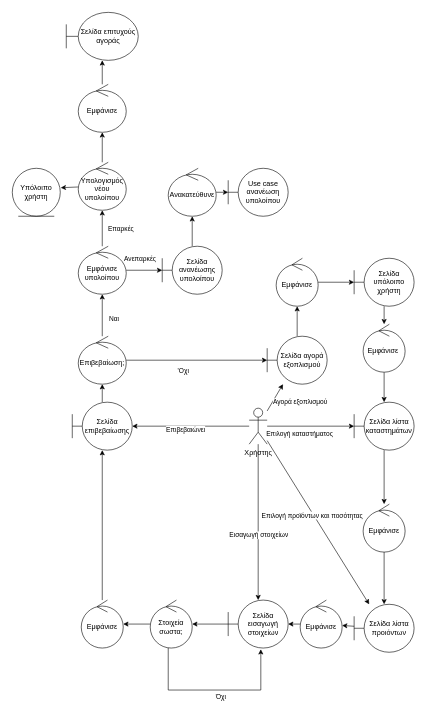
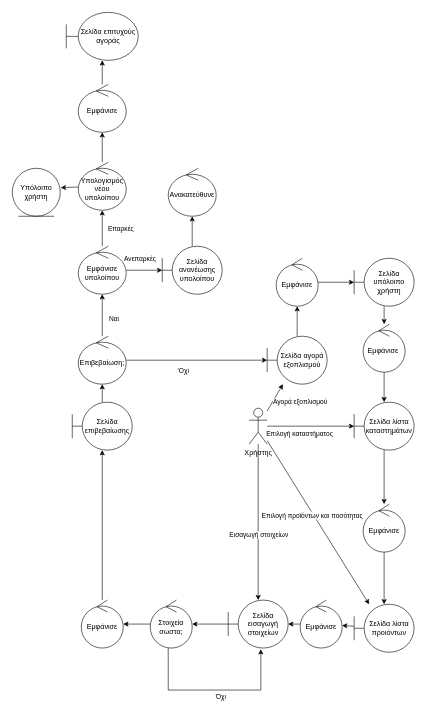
  <mxCell id="0" />
  <mxCell id="1" parent="0" />
  <mxCell id="2" value="" style="rounded=0;orthogonalLoop=1;jettySize=auto;html=1;" parent="1" source="12" target="14" edge="1"><mxGeometry relative="1" as="geometry" /></mxCell>
  <mxCell id="3" value="Αγορά εξοπλισμού" style="edgeLabel;html=1;align=center;verticalAlign=middle;resizable=0;points=[];" parent="2" vertex="1" connectable="0"><mxGeometry x="0.172" y="-4" relative="1" as="geometry"><mxPoint x="36" y="9" as="offset" /></mxGeometry></mxCell>
  <mxCell id="4" value="" style="edgeStyle=none;rounded=0;orthogonalLoop=1;jettySize=auto;html=1;" parent="1" source="12" target="22" edge="1"><mxGeometry relative="1" as="geometry" /></mxCell>
  <mxCell id="5" value="Επιλογή καταστήματος" style="edgeLabel;html=1;align=center;verticalAlign=middle;resizable=0;points=[];" parent="4" vertex="1" connectable="0"><mxGeometry x="-0.275" y="-2" relative="1" as="geometry"><mxPoint y="10" as="offset" /></mxGeometry></mxCell>
  <mxCell id="6" value="" style="edgeStyle=none;rounded=0;orthogonalLoop=1;jettySize=auto;html=1;" parent="1" source="12" target="26" edge="1"><mxGeometry relative="1" as="geometry" /></mxCell>
  <mxCell id="7" value="Επιλογή προϊόντων και ποσότητας" style="edgeLabel;html=1;align=center;verticalAlign=middle;resizable=0;points=[];" parent="6" vertex="1" connectable="0"><mxGeometry x="-0.101" y="-3" relative="1" as="geometry"><mxPoint as="offset" /></mxGeometry></mxCell>
  <mxCell id="8" value="" style="edgeStyle=none;rounded=0;orthogonalLoop=1;jettySize=auto;html=1;" parent="1" source="12" target="30" edge="1"><mxGeometry relative="1" as="geometry" /></mxCell>
  <mxCell id="9" value="Εισαγωγή στοιχείων" style="edgeLabel;html=1;align=center;verticalAlign=middle;resizable=0;points=[];" parent="8" vertex="1" connectable="0"><mxGeometry x="-0.124" y="-2" relative="1" as="geometry"><mxPoint x="2" y="37" as="offset" /></mxGeometry></mxCell>
- <mxCell id="10" value="" style="edgeStyle=none;rounded=0;orthogonalLoop=1;jettySize=auto;html=1;" parent="1" source="12" target="38" edge="1"><mxGeometry relative="1" as="geometry" /></mxCell>
- <mxCell id="11" value="Επιβεβαιώνει" style="edgeLabel;html=1;align=center;verticalAlign=middle;resizable=0;points=[];" parent="10" vertex="1" connectable="0"><mxGeometry x="0.397" y="-3" relative="1" as="geometry"><mxPoint x="29" y="8" as="offset" /></mxGeometry></mxCell>
  <mxCell id="12" value="Χρήστης" style="shape=umlActor;verticalLabelPosition=bottom;verticalAlign=top;html=1;outlineConnect=0;" parent="1" vertex="1"><mxGeometry x="415" y="680" width="30" height="60" as="geometry" /></mxCell>
  <mxCell id="13" value="" style="rounded=0;orthogonalLoop=1;jettySize=auto;html=1;" parent="1" source="14" target="16" edge="1"><mxGeometry relative="1" as="geometry" /></mxCell>
  <mxCell id="14" value="Σελίδα αγορά εξοπλισμού" style="shape=umlBoundary;whiteSpace=wrap;html=1;" parent="1" vertex="1"><mxGeometry x="445" y="560" width="100" height="80" as="geometry" /></mxCell>
  <mxCell id="15" value="" style="edgeStyle=none;rounded=0;orthogonalLoop=1;jettySize=auto;html=1;" parent="1" source="16" target="18" edge="1"><mxGeometry relative="1" as="geometry" /></mxCell>
  <mxCell id="16" value="Εμφάνισε" style="ellipse;shape=umlControl;whiteSpace=wrap;html=1;" parent="1" vertex="1"><mxGeometry x="460" y="430" width="70" height="80" as="geometry" /></mxCell>
  <mxCell id="17" value="" style="edgeStyle=none;rounded=0;orthogonalLoop=1;jettySize=auto;html=1;" parent="1" source="18" target="20" edge="1"><mxGeometry relative="1" as="geometry" /></mxCell>
  <mxCell id="18" value="Σελίδα υπόλοιπο χρήστη" style="shape=umlBoundary;whiteSpace=wrap;html=1;" parent="1" vertex="1"><mxGeometry x="590" y="430" width="100" height="80" as="geometry" /></mxCell>
  <mxCell id="19" value="" style="edgeStyle=none;rounded=0;orthogonalLoop=1;jettySize=auto;html=1;" parent="1" source="20" target="22" edge="1"><mxGeometry relative="1" as="geometry" /></mxCell>
  <mxCell id="20" value="Εμφάνισε&amp;nbsp;" style="ellipse;shape=umlControl;whiteSpace=wrap;html=1;" parent="1" vertex="1"><mxGeometry x="605" y="540" width="70" height="80" as="geometry" /></mxCell>
  <mxCell id="21" value="" style="edgeStyle=none;rounded=0;orthogonalLoop=1;jettySize=auto;html=1;" parent="1" source="22" target="24" edge="1"><mxGeometry relative="1" as="geometry" /></mxCell>
  <mxCell id="22" value="Σελίδα λίστα καταστημάτων" style="shape=umlBoundary;whiteSpace=wrap;html=1;" parent="1" vertex="1"><mxGeometry x="590" y="670" width="100" height="80" as="geometry" /></mxCell>
  <mxCell id="23" value="" style="edgeStyle=none;rounded=0;orthogonalLoop=1;jettySize=auto;html=1;" parent="1" source="24" target="26" edge="1"><mxGeometry relative="1" as="geometry" /></mxCell>
  <mxCell id="24" value="Εμφάνισε" style="ellipse;shape=umlControl;whiteSpace=wrap;html=1;" parent="1" vertex="1"><mxGeometry x="605" y="840" width="70" height="80" as="geometry" /></mxCell>
  <mxCell id="25" value="" style="edgeStyle=none;rounded=0;orthogonalLoop=1;jettySize=auto;html=1;" parent="1" source="26" target="28" edge="1"><mxGeometry relative="1" as="geometry" /></mxCell>
  <mxCell id="26" value="Σελίδα λίστα προιόντων" style="shape=umlBoundary;whiteSpace=wrap;html=1;" parent="1" vertex="1"><mxGeometry x="590" y="1007" width="100" height="80" as="geometry" /></mxCell>
  <mxCell id="27" value="" style="edgeStyle=none;rounded=0;orthogonalLoop=1;jettySize=auto;html=1;" parent="1" source="28" target="30" edge="1"><mxGeometry relative="1" as="geometry" /></mxCell>
  <mxCell id="28" value="Εμφάνισε" style="ellipse;shape=umlControl;whiteSpace=wrap;html=1;" parent="1" vertex="1"><mxGeometry x="500" y="1000" width="70" height="80" as="geometry" /></mxCell>
  <mxCell id="29" value="" style="edgeStyle=none;rounded=0;orthogonalLoop=1;jettySize=auto;html=1;" parent="1" source="30" target="34" edge="1"><mxGeometry relative="1" as="geometry" /></mxCell>
  <mxCell id="30" value="Σελίδα εισαγωγή στοιχείων" style="shape=umlBoundary;whiteSpace=wrap;html=1;" parent="1" vertex="1"><mxGeometry x="380" y="1000" width="100" height="80" as="geometry" /></mxCell>
  <mxCell id="31" style="edgeStyle=orthogonalEdgeStyle;rounded=0;orthogonalLoop=1;jettySize=auto;html=1;entryX=0.544;entryY=1.025;entryDx=0;entryDy=0;entryPerimeter=0;" parent="1" source="34" target="30" edge="1"><mxGeometry relative="1" as="geometry"><Array as="points"><mxPoint x="280" y="1150" /><mxPoint x="434" y="1150" /></Array></mxGeometry></mxCell>
  <mxCell id="32" value="Όχι" style="edgeLabel;html=1;align=center;verticalAlign=middle;resizable=0;points=[];" parent="31" vertex="1" connectable="0"><mxGeometry x="0.082" y="-1" relative="1" as="geometry"><mxPoint y="9" as="offset" /></mxGeometry></mxCell>
  <mxCell id="33" value="" style="edgeStyle=orthogonalEdgeStyle;rounded=0;orthogonalLoop=1;jettySize=auto;html=1;" parent="1" source="34" target="36" edge="1"><mxGeometry relative="1" as="geometry" /></mxCell>
  <mxCell id="34" value="Στοιχεία σωστα;" style="ellipse;shape=umlControl;whiteSpace=wrap;html=1;" parent="1" vertex="1"><mxGeometry x="250" y="1000" width="70" height="80" as="geometry" /></mxCell>
  <mxCell id="35" value="" style="edgeStyle=orthogonalEdgeStyle;rounded=0;orthogonalLoop=1;jettySize=auto;html=1;" parent="1" source="36" target="38" edge="1"><mxGeometry relative="1" as="geometry" /></mxCell>
  <mxCell id="36" value="Εμφάνισε" style="ellipse;shape=umlControl;whiteSpace=wrap;html=1;" parent="1" vertex="1"><mxGeometry x="135" y="1000" width="70" height="80" as="geometry" /></mxCell>
  <mxCell id="37" value="" style="rounded=0;orthogonalLoop=1;jettySize=auto;html=1;" parent="1" source="38" target="44" edge="1"><mxGeometry relative="1" as="geometry" /></mxCell>
  <mxCell id="38" value="Σελίδα επιβεβαίωσης" style="shape=umlBoundary;whiteSpace=wrap;html=1;" parent="1" vertex="1"><mxGeometry x="120" y="670" width="100" height="80" as="geometry" /></mxCell>
  <mxCell id="39" value="" style="edgeStyle=none;rounded=0;orthogonalLoop=1;jettySize=auto;html=1;" parent="1" source="44" target="14" edge="1"><mxGeometry relative="1" as="geometry" /></mxCell>
  <mxCell id="40" value="'Οχι" style="edgeLabel;html=1;align=center;verticalAlign=middle;resizable=0;points=[];" parent="39" vertex="1" connectable="0"><mxGeometry x="-0.208" relative="1" as="geometry"><mxPoint x="1" y="17" as="offset" /></mxGeometry></mxCell>
  <mxCell id="41" value="" style="edgeStyle=none;rounded=0;orthogonalLoop=1;jettySize=auto;html=1;" parent="1" target="49" edge="1"><mxGeometry relative="1" as="geometry"><mxPoint x="168.002" y="490.05" as="sourcePoint" /></mxGeometry></mxCell>
  <mxCell id="42" value="" style="edgeStyle=none;rounded=0;orthogonalLoop=1;jettySize=auto;html=1;" parent="1" source="44" target="49" edge="1"><mxGeometry relative="1" as="geometry" /></mxCell>
  <mxCell id="43" value="Ναι&amp;nbsp;" style="edgeLabel;html=1;align=center;verticalAlign=middle;resizable=0;points=[];" parent="42" vertex="1" connectable="0"><mxGeometry x="-0.623" y="-1" relative="1" as="geometry"><mxPoint x="19" y="-17" as="offset" /></mxGeometry></mxCell>
  <mxCell id="44" value="Επιβεβαίωση;" style="ellipse;shape=umlControl;whiteSpace=wrap;html=1;" parent="1" vertex="1"><mxGeometry x="130" y="560" width="80" height="80" as="geometry" /></mxCell>
  <mxCell id="45" value="" style="edgeStyle=none;rounded=0;orthogonalLoop=1;jettySize=auto;html=1;" parent="1" source="49" target="52" edge="1"><mxGeometry relative="1" as="geometry" /></mxCell>
  <mxCell id="46" value="Επαρκές" style="edgeLabel;html=1;align=center;verticalAlign=middle;resizable=0;points=[];" parent="45" vertex="1" connectable="0"><mxGeometry x="-0.427" y="1" relative="1" as="geometry"><mxPoint x="31" y="-13" as="offset" /></mxGeometry></mxCell>
  <mxCell id="47" value="" style="edgeStyle=none;rounded=0;orthogonalLoop=1;jettySize=auto;html=1;" parent="1" source="49" target="58" edge="1"><mxGeometry relative="1" as="geometry" /></mxCell>
  <mxCell id="48" value="Ανεπαρκές" style="edgeLabel;html=1;align=center;verticalAlign=middle;resizable=0;points=[];" parent="47" vertex="1" connectable="0"><mxGeometry x="-0.388" y="2" relative="1" as="geometry"><mxPoint x="4" y="-18" as="offset" /></mxGeometry></mxCell>
  <mxCell id="49" value="Εμφάνισε υπολοίπου" style="ellipse;shape=umlControl;whiteSpace=wrap;html=1;" parent="1" vertex="1"><mxGeometry x="130" y="410" width="80" height="80" as="geometry" /></mxCell>
  <mxCell id="50" value="" style="edgeStyle=none;rounded=0;orthogonalLoop=1;jettySize=auto;html=1;entryX=1.01;entryY=0.405;entryDx=0;entryDy=0;entryPerimeter=0;" parent="1" source="52" target="53" edge="1"><mxGeometry relative="1" as="geometry"><mxPoint x="100" y="340" as="targetPoint" /></mxGeometry></mxCell>
  <mxCell id="51" value="" style="edgeStyle=none;rounded=0;orthogonalLoop=1;jettySize=auto;html=1;" parent="1" source="52" target="55" edge="1"><mxGeometry relative="1" as="geometry" /></mxCell>
  <mxCell id="52" value="Υπολογισμός νέου υπολοίπου" style="ellipse;shape=umlControl;whiteSpace=wrap;html=1;" parent="1" vertex="1"><mxGeometry x="130" y="270" width="80" height="80" as="geometry" /></mxCell>
  <mxCell id="53" value="Υπόλοιπο χρήστη" style="ellipse;shape=umlEntity;whiteSpace=wrap;html=1;" parent="1" vertex="1"><mxGeometry y="280" width="80" height="80" as="geometry" x="20" /></mxCell>
  <mxCell id="54" value="" style="edgeStyle=none;rounded=0;orthogonalLoop=1;jettySize=auto;html=1;" parent="1" source="55" target="56" edge="1"><mxGeometry relative="1" as="geometry" /></mxCell>
  <mxCell id="55" value="Εμφάνισε" style="ellipse;shape=umlControl;whiteSpace=wrap;html=1;" parent="1" vertex="1"><mxGeometry x="130" y="140" width="80" height="80" as="geometry" /></mxCell>
  <mxCell id="56" value="Σελίδα επιτυχούς αγοράς" style="shape=umlBoundary;whiteSpace=wrap;html=1;" parent="1" vertex="1"><mxGeometry x="110" y="20" width="120" height="80" as="geometry" /></mxCell>
  <mxCell id="57" value="" style="edgeStyle=none;rounded=0;orthogonalLoop=1;jettySize=auto;html=1;" parent="1" source="58" target="60" edge="1"><mxGeometry relative="1" as="geometry" /></mxCell>
  <mxCell id="58" value="Σελίδα ανανέωσης υπολοίπου" style="shape=umlBoundary;whiteSpace=wrap;html=1;" parent="1" vertex="1"><mxGeometry x="270" y="410" width="100" height="80" as="geometry" /></mxCell>
- <mxCell id="59" value="" style="edgeStyle=none;rounded=0;orthogonalLoop=1;jettySize=auto;html=1;" parent="1" source="60" target="61" edge="1"><mxGeometry relative="1" as="geometry" /></mxCell>
  <mxCell id="60" value="Ανακατεύθυνε" style="ellipse;shape=umlControl;whiteSpace=wrap;html=1;" parent="1" vertex="1"><mxGeometry x="280" y="280" width="80" height="80" as="geometry" /></mxCell>
- <mxCell id="61" value="Use case ανανέωση υπολοίπου" style="shape=umlBoundary;whiteSpace=wrap;html=1;" parent="1" vertex="1"><mxGeometry x="380" y="280" width="100" height="80" as="geometry" /></mxCell>
